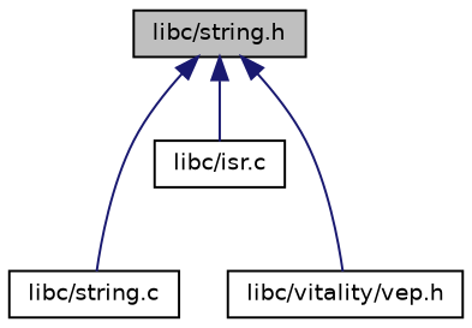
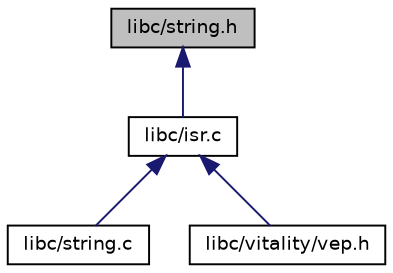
  digraph {
    node [color=black fillcolor=white fontname=Helvetica fontsize=10 shape=record style=filled]
    edge [color=midnightblue dir=back fontname=Helvetica fontsize=10 labelfontname=Helvetica labelfontsize=10 style=solid]
    n1 [fillcolor=grey75 fontcolor=black height=0.2 label="libc/string.h" width=0.4]
    n2 [height=0.2 label="libc/isr.c" width=0.4]
    n3 [height=0.2 label="libc/string.c" width=0.4]
    n4 [height=0.2 label="libc/vitality/vep.h" width=0.4]
    n1 -> n2
-   n1 -> n3
-   n1 -> n4
+   n2 -> n3
+   n2 -> n4
  }
